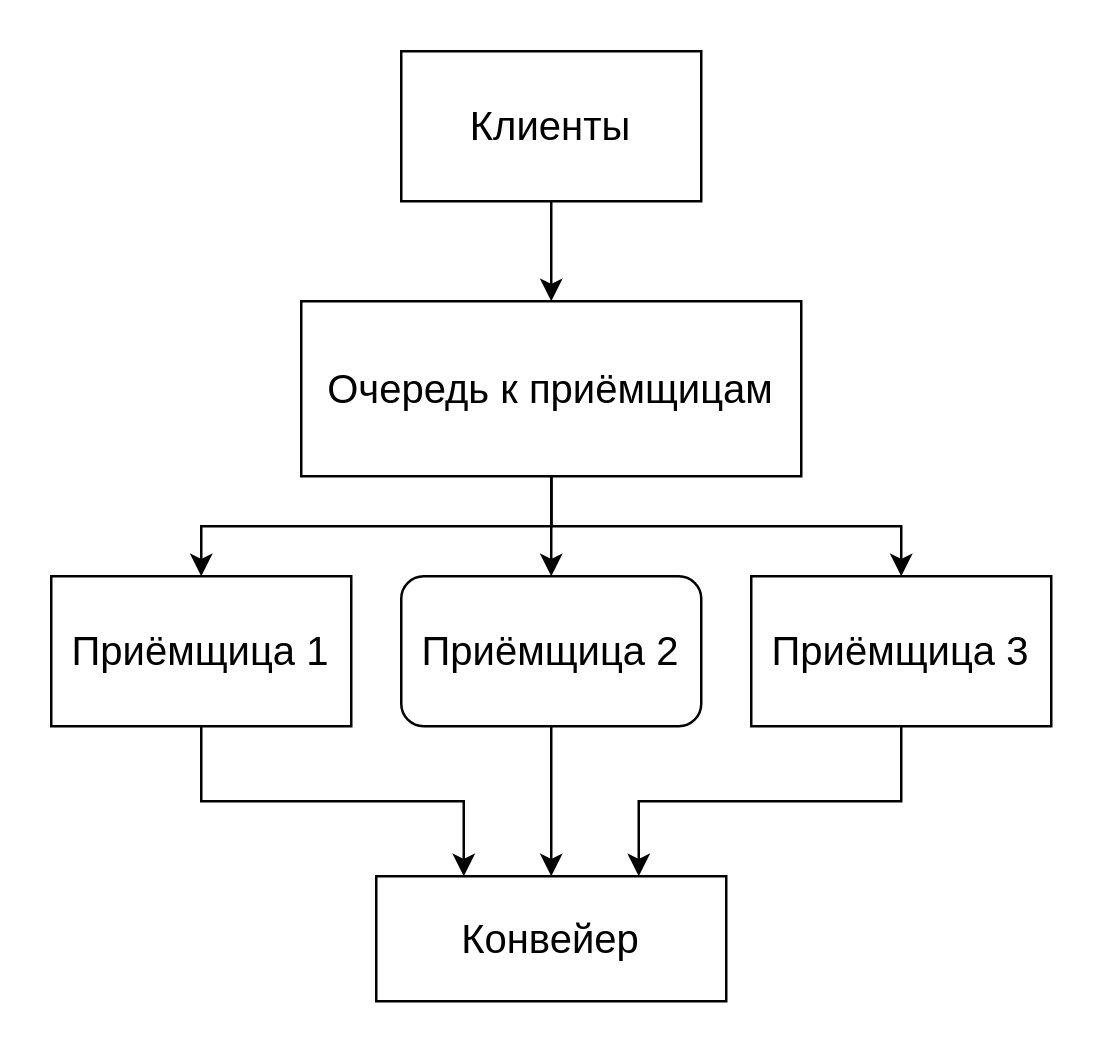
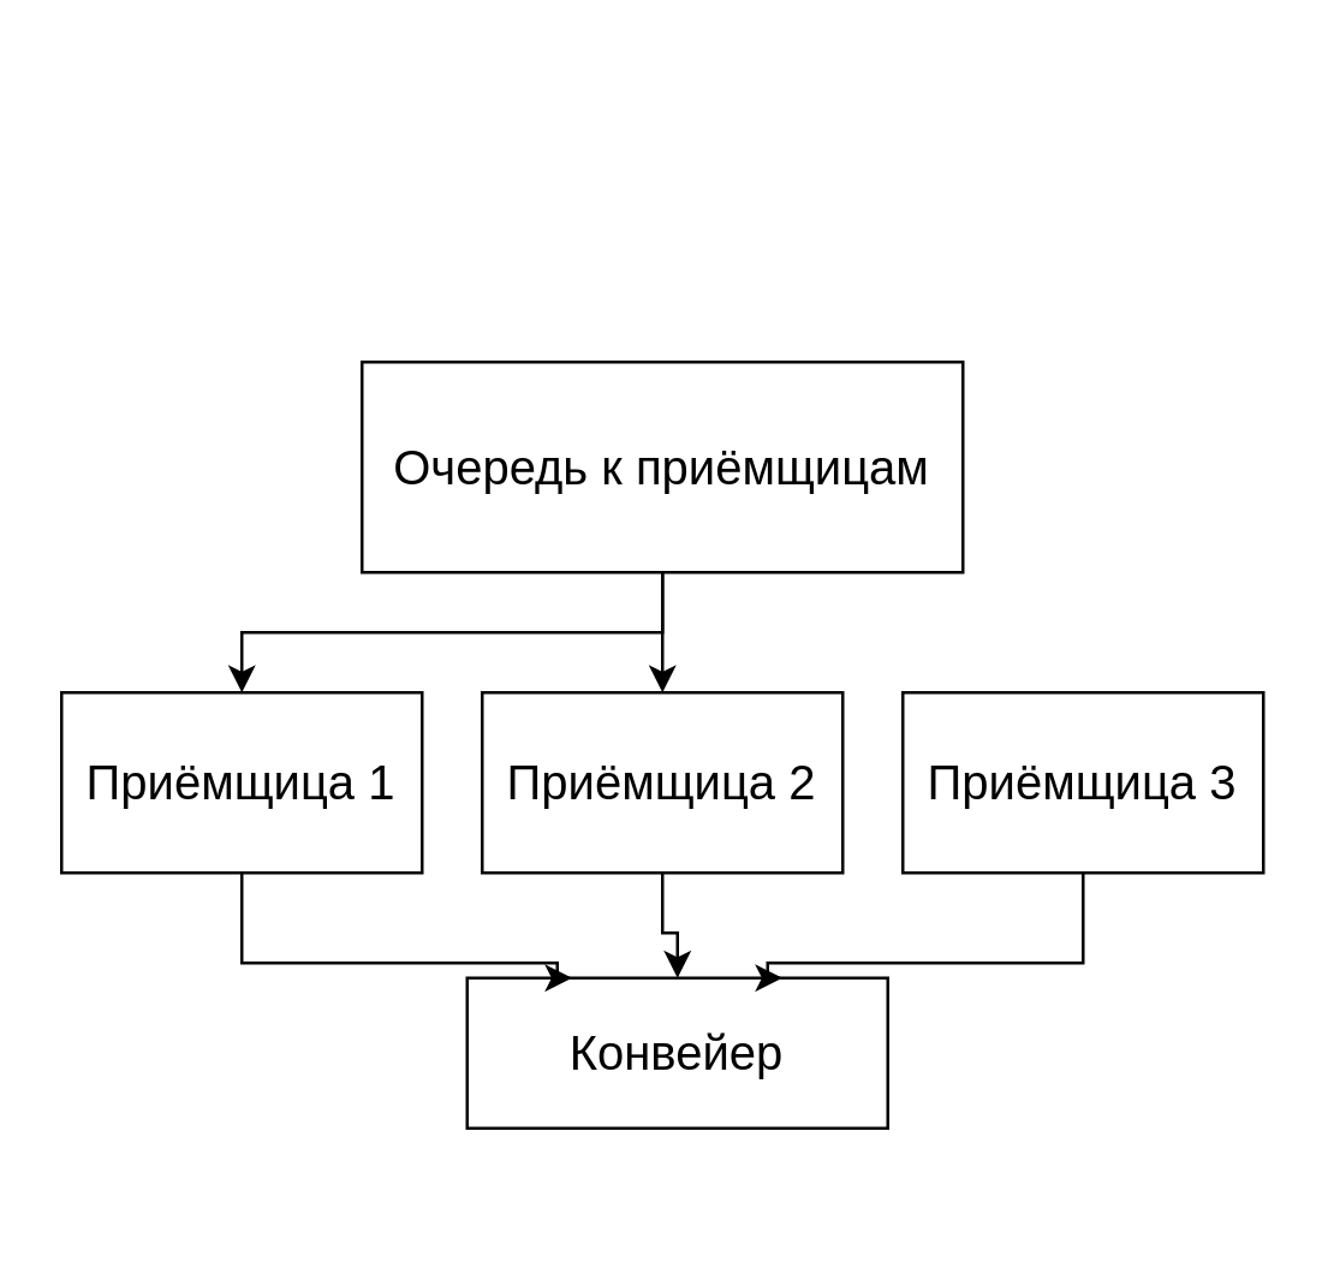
  <mxCell id="0" />
  <mxCell id="1" parent="0" />
- <mxCell id="2" style="edgeStyle=orthogonalEdgeStyle;rounded=0;orthogonalLoop=1;jettySize=auto;html=1;entryX=0.5;entryY=0;entryDx=0;entryDy=0;" edge="1" parent="1" source="3" target="7"><mxGeometry relative="1" as="geometry" /></mxCell>
- <mxCell id="3" value="Клиенты" style="rounded=0;whiteSpace=wrap;html=1;fillColor=none;fontSize=16;" vertex="1" parent="1"><mxGeometry x="160" y="20" width="120" height="60" as="geometry" /></mxCell>
  <mxCell id="4" style="edgeStyle=orthogonalEdgeStyle;rounded=0;orthogonalLoop=1;jettySize=auto;html=1;entryX=0.5;entryY=0;entryDx=0;entryDy=0;" edge="1" parent="1" source="7" target="9"><mxGeometry relative="1" as="geometry" /></mxCell>
  <mxCell id="5" style="edgeStyle=orthogonalEdgeStyle;rounded=0;orthogonalLoop=1;jettySize=auto;html=1;entryX=0.5;entryY=0;entryDx=0;entryDy=0;" edge="1" parent="1" source="7" target="11"><mxGeometry relative="1" as="geometry" /></mxCell>
- <mxCell id="6" style="edgeStyle=orthogonalEdgeStyle;rounded=0;orthogonalLoop=1;jettySize=auto;html=1;entryX=0.5;entryY=0;entryDx=0;entryDy=0;" edge="1" parent="1" source="7" target="13"><mxGeometry relative="1" as="geometry" /></mxCell>
  <mxCell id="7" value="Очередь к приёмщицам" style="rounded=0;whiteSpace=wrap;html=1;fillColor=none;fontSize=16;" vertex="1" parent="1"><mxGeometry x="120" y="120" width="200" height="70" as="geometry" /></mxCell>
  <mxCell id="8" style="edgeStyle=orthogonalEdgeStyle;rounded=0;orthogonalLoop=1;jettySize=auto;html=1;entryX=0.25;entryY=0;entryDx=0;entryDy=0;" edge="1" parent="1" source="9" target="14"><mxGeometry relative="1" as="geometry"><Array as="points"><mxPoint x="80" y="320" /><mxPoint x="185" y="320" /></Array></mxGeometry></mxCell>
  <mxCell id="9" value="Приёмщица 1" style="rounded=0;whiteSpace=wrap;html=1;fillColor=none;fontSize=16;" vertex="1" parent="1"><mxGeometry x="20" y="230" width="120" height="60" as="geometry" /></mxCell>
  <mxCell id="10" style="edgeStyle=orthogonalEdgeStyle;rounded=0;orthogonalLoop=1;jettySize=auto;html=1;entryX=0.5;entryY=0;entryDx=0;entryDy=0;" edge="1" parent="1" source="11" target="14"><mxGeometry relative="1" as="geometry" /></mxCell>
- <mxCell id="11" value="Приёмщица 2" style="whiteSpace=wrap;html=1;fillColor=none;fontSize=16;rounded=1;" vertex="1" parent="1"><mxGeometry x="160" y="230" width="120" height="60" as="geometry" /></mxCell>
+ <mxCell id="11" value="Приёмщица 2" style="rounded=0;whiteSpace=wrap;html=1;fillColor=none;fontSize=16;" vertex="1" parent="1"><mxGeometry x="160" y="230" width="120" height="60" as="geometry" /></mxCell>
  <mxCell id="12" style="edgeStyle=orthogonalEdgeStyle;rounded=0;orthogonalLoop=1;jettySize=auto;html=1;entryX=0.75;entryY=0;entryDx=0;entryDy=0;" edge="1" parent="1" source="13" target="14"><mxGeometry relative="1" as="geometry"><Array as="points"><mxPoint x="360" y="320" /><mxPoint x="255" y="320" /></Array></mxGeometry></mxCell>
  <mxCell id="13" value="Приёмщица 3" style="rounded=0;whiteSpace=wrap;html=1;fillColor=none;fontSize=16;" vertex="1" parent="1"><mxGeometry x="300" y="230" width="120" height="60" as="geometry" /></mxCell>
- <mxCell id="14" value="Конвейер" style="rounded=0;whiteSpace=wrap;html=1;fillColor=none;fontSize=16;" vertex="1" parent="1"><mxGeometry x="150" y="350" width="140" height="50" as="geometry" /></mxCell>
+ <mxCell id="14" value="Конвейер" style="rounded=0;whiteSpace=wrap;html=1;fillColor=none;fontSize=16;" vertex="1" parent="1"><mxGeometry x="155" y="325" width="140" height="50" as="geometry" /></mxCell>
